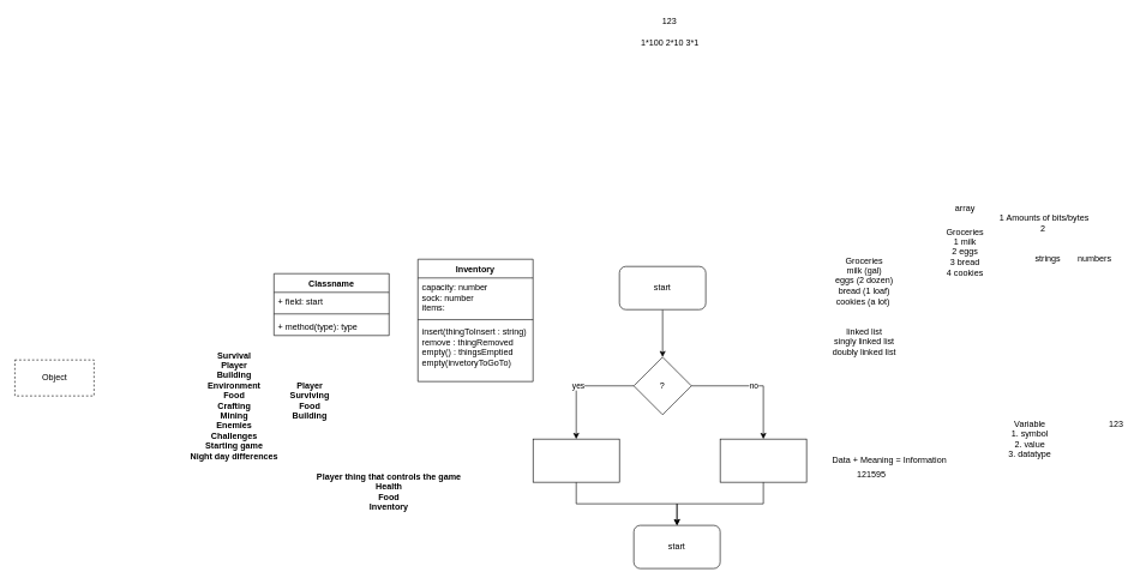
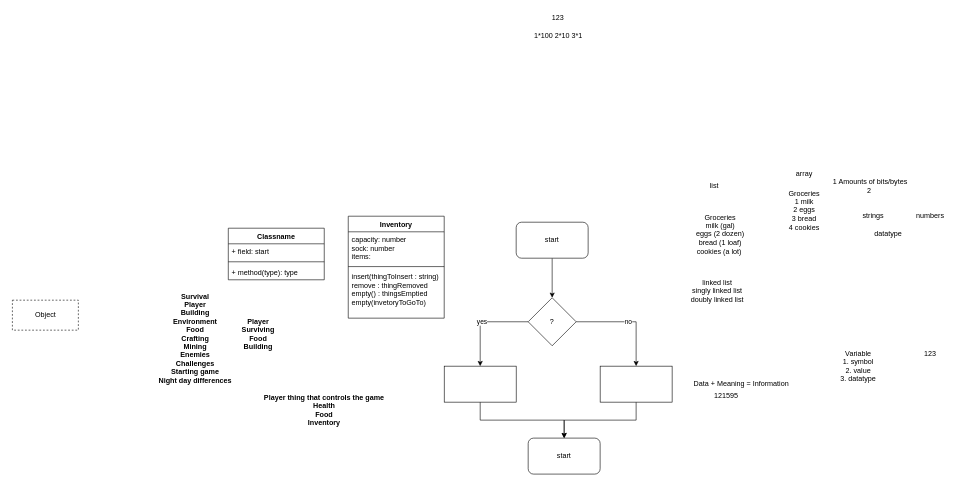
  <mxCell id="0" />
  <mxCell id="1" parent="0" />
  <mxCell id="2" value="Classname" style="swimlane;fontStyle=1;align=center;verticalAlign=top;childLayout=stackLayout;horizontal=1;startSize=26;horizontalStack=0;resizeParent=1;resizeParentMax=0;resizeLast=0;collapsible=1;marginBottom=0;" parent="1" vertex="1"><mxGeometry x="380" y="380" width="160" height="86" as="geometry" /></mxCell>
  <mxCell id="3" value="+ field: start" style="text;strokeColor=none;fillColor=none;align=left;verticalAlign=top;spacingLeft=4;spacingRight=4;overflow=hidden;rotatable=0;points=[[0,0.5],[1,0.5]];portConstraint=eastwest;" parent="2" vertex="1"><mxGeometry y="26" width="160" height="26" as="geometry" /></mxCell>
  <mxCell id="4" value="" style="line;strokeWidth=1;fillColor=none;align=left;verticalAlign=middle;spacingTop=-1;spacingLeft=3;spacingRight=3;rotatable=0;labelPosition=right;points=[];portConstraint=eastwest;" parent="2" vertex="1"><mxGeometry y="52" width="160" height="8" as="geometry" /></mxCell>
  <mxCell id="5" value="+ method(type): type" style="text;strokeColor=none;fillColor=none;align=left;verticalAlign=top;spacingLeft=4;spacingRight=4;overflow=hidden;rotatable=0;points=[[0,0.5],[1,0.5]];portConstraint=eastwest;" parent="2" vertex="1"><mxGeometry y="60" width="160" height="26" as="geometry" /></mxCell>
  <mxCell id="6" value="Object" style="html=1;dashed=1;" parent="1" vertex="1"><mxGeometry x="20" y="500" width="110" height="50" as="geometry" /></mxCell>
  <mxCell id="7" value="Survival&#10;Player&#10;Building&#10;Environment&#10;Food&#10;Crafting&#10;Mining&#10;Enemies&#10;Challenges&#10;Starting game&#10;Night day differences" style="text;align=center;fontStyle=1;verticalAlign=middle;spacingLeft=3;spacingRight=3;strokeColor=none;rotatable=0;points=[[0,0.5],[1,0.5]];portConstraint=eastwest;" parent="1" vertex="1"><mxGeometry x="285" y="550" width="80" height="26" as="geometry" /></mxCell>
  <mxCell id="8" value="Player&#10;Surviving&#10;Food&#10;Building&#10;" style="text;align=center;fontStyle=1;verticalAlign=middle;spacingLeft=3;spacingRight=3;strokeColor=none;rotatable=0;points=[[0,0.5],[1,0.5]];portConstraint=eastwest;" parent="1" vertex="1"><mxGeometry x="390" y="550" width="80" height="26" as="geometry" /></mxCell>
  <mxCell id="9" value="Player thing that controls the game&#10;Health&#10;Food&#10;Inventory" style="text;align=center;fontStyle=1;verticalAlign=middle;spacingLeft=3;spacingRight=3;strokeColor=none;rotatable=0;points=[[0,0.5],[1,0.5]];portConstraint=eastwest;" parent="1" vertex="1"><mxGeometry x="500" y="670" width="80" height="26" as="geometry" /></mxCell>
  <mxCell id="10" value="Inventory" style="swimlane;fontStyle=1;align=center;verticalAlign=top;childLayout=stackLayout;horizontal=1;startSize=26;horizontalStack=0;resizeParent=1;resizeParentMax=0;resizeLast=0;collapsible=1;marginBottom=0;" parent="1" vertex="1"><mxGeometry x="580" y="360" width="160" height="170" as="geometry" /></mxCell>
  <mxCell id="11" value="capacity: number&#10;sock: number&#10;items:&#10;" style="text;strokeColor=none;fillColor=none;align=left;verticalAlign=top;spacingLeft=4;spacingRight=4;overflow=hidden;rotatable=0;points=[[0,0.5],[1,0.5]];portConstraint=eastwest;" parent="10" vertex="1"><mxGeometry y="26" width="160" height="54" as="geometry" /></mxCell>
  <mxCell id="12" value="" style="line;strokeWidth=1;fillColor=none;align=left;verticalAlign=middle;spacingTop=-1;spacingLeft=3;spacingRight=3;rotatable=0;labelPosition=right;points=[];portConstraint=eastwest;" parent="10" vertex="1"><mxGeometry y="80" width="160" height="8" as="geometry" /></mxCell>
  <mxCell id="13" value="insert(thingToInsert : string) &#10;remove : thingRemoved&#10;empty() : thingsEmptied&#10;empty(invetoryToGoTo)&#10;" style="text;strokeColor=none;fillColor=none;align=left;verticalAlign=top;spacingLeft=4;spacingRight=4;overflow=hidden;rotatable=0;points=[[0,0.5],[1,0.5]];portConstraint=eastwest;" parent="10" vertex="1"><mxGeometry y="88" width="160" height="82" as="geometry" /></mxCell>
  <mxCell id="14" style="edgeStyle=orthogonalEdgeStyle;rounded=0;orthogonalLoop=1;jettySize=auto;html=1;exitX=0.5;exitY=1;exitDx=0;exitDy=0;" parent="1" source="15" target="18" edge="1"><mxGeometry relative="1" as="geometry" /></mxCell>
  <mxCell id="15" value="start" style="rounded=1;whiteSpace=wrap;html=1;" parent="1" vertex="1"><mxGeometry x="860" y="370" width="120" height="60" as="geometry" /></mxCell>
  <mxCell id="16" value="yes" style="edgeStyle=orthogonalEdgeStyle;rounded=0;orthogonalLoop=1;jettySize=auto;html=1;exitX=0;exitY=0.5;exitDx=0;exitDy=0;" parent="1" source="18" target="20" edge="1"><mxGeometry relative="1" as="geometry" /></mxCell>
  <mxCell id="17" value="no" style="edgeStyle=orthogonalEdgeStyle;rounded=0;orthogonalLoop=1;jettySize=auto;html=1;exitX=1;exitY=0.5;exitDx=0;exitDy=0;" parent="1" source="18" target="22" edge="1"><mxGeometry relative="1" as="geometry" /></mxCell>
  <mxCell id="18" value="?" style="rhombus;whiteSpace=wrap;html=1;" parent="1" vertex="1"><mxGeometry x="880" y="496" width="80" height="80" as="geometry" /></mxCell>
  <mxCell id="19" style="edgeStyle=orthogonalEdgeStyle;rounded=0;orthogonalLoop=1;jettySize=auto;html=1;exitX=0.5;exitY=1;exitDx=0;exitDy=0;" parent="1" source="20" target="23" edge="1"><mxGeometry relative="1" as="geometry" /></mxCell>
  <mxCell id="20" value="" style="rounded=0;whiteSpace=wrap;html=1;" parent="1" vertex="1"><mxGeometry x="740" y="610" width="120" height="60" as="geometry" /></mxCell>
  <mxCell id="21" style="edgeStyle=orthogonalEdgeStyle;rounded=0;orthogonalLoop=1;jettySize=auto;html=1;exitX=0.5;exitY=1;exitDx=0;exitDy=0;" parent="1" source="22" target="23" edge="1"><mxGeometry relative="1" as="geometry" /></mxCell>
  <mxCell id="22" value="" style="rounded=0;whiteSpace=wrap;html=1;" parent="1" vertex="1"><mxGeometry x="1000" y="610" width="120" height="60" as="geometry" /></mxCell>
  <mxCell id="23" value="start" style="rounded=1;whiteSpace=wrap;html=1;" parent="1" vertex="1"><mxGeometry x="880" y="730" width="120" height="60" as="geometry" /></mxCell>
  <mxCell id="24" value="Groceries&lt;br&gt;milk (gal)&lt;br&gt;eggs (2 dozen)&lt;br&gt;bread (1 loaf)&lt;br&gt;cookies (a lot)&amp;nbsp;" style="text;html=1;align=center;verticalAlign=middle;resizable=0;points=[];autosize=1;" parent="1" vertex="1"><mxGeometry x="1150" y="350" width="100" height="80" as="geometry" /></mxCell>
- <mxCell id="25" value="linked list&lt;br&gt;singly linked list&lt;br&gt;doubly linked list" style="text;html=1;align=center;verticalAlign=middle;resizable=0;points=[];autosize=1;" parent="1" vertex="1"><mxGeometry x="1150" y="450" width="100" height="50" as="geometry" /></mxCell>
+ <mxCell id="25" value="linked list&lt;br&gt;singly linked list&lt;br&gt;doubly linked list" style="text;html=1;align=center;verticalAlign=middle;resizable=0;points=[];autosize=1;" parent="1" vertex="1"><mxGeometry x="1145" y="460" width="100" height="50" as="geometry" /></mxCell>
  <mxCell id="26" value="Groceries&lt;br&gt;1 milk&lt;br&gt;2 eggs&lt;br&gt;3 bread&lt;br&gt;4 cookies" style="text;html=1;align=center;verticalAlign=middle;resizable=0;points=[];autosize=1;" parent="1" vertex="1"><mxGeometry x="1305" y="310" width="70" height="80" as="geometry" /></mxCell>
  <mxCell id="27" value="Data + Meaning = Information" style="text;html=1;align=center;verticalAlign=middle;resizable=0;points=[];autosize=1;" parent="1" vertex="1"><mxGeometry x="1150" y="630" width="170" height="20" as="geometry" /></mxCell>
  <mxCell id="28" value="121595" style="text;html=1;align=center;verticalAlign=middle;resizable=0;points=[];autosize=1;" parent="1" vertex="1"><mxGeometry x="1180" y="650" width="60" height="20" as="geometry" /></mxCell>
+ <mxCell id="29" value="list" style="text;html=1;align=center;verticalAlign=middle;resizable=0;points=[];autosize=1;" parent="1" vertex="1"><mxGeometry x="1175" y="300" width="30" height="20" as="geometry" /></mxCell>
  <mxCell id="30" value="array" style="text;html=1;align=center;verticalAlign=middle;resizable=0;points=[];autosize=1;" parent="1" vertex="1"><mxGeometry x="1320" y="280" width="40" height="20" as="geometry" /></mxCell>
+ <mxCell id="31" value="datatype" style="text;html=1;align=center;verticalAlign=middle;resizable=0;points=[];autosize=1;" parent="1" vertex="1"><mxGeometry x="1450" y="380" width="60" height="20" as="geometry" /></mxCell>
  <mxCell id="32" value="strings" style="text;html=1;align=center;verticalAlign=middle;resizable=0;points=[];autosize=1;" parent="1" vertex="1"><mxGeometry x="1430" y="350" width="50" height="20" as="geometry" /></mxCell>
- <mxCell id="33" value="numbers" style="text;html=1;align=center;verticalAlign=middle;resizable=0;points=[];autosize=1;" parent="1" vertex="1"><mxGeometry x="1490" y="350" width="60" height="20" as="geometry" /></mxCell>
+ <mxCell id="33" value="numbers" style="text;html=1;align=center;verticalAlign=middle;resizable=0;points=[];autosize=1;" parent="1" vertex="1"><mxGeometry x="1520" y="350" width="60" height="20" as="geometry" /></mxCell>
  <mxCell id="34" value="1 Amounts of bits/bytes&lt;br&gt;2&amp;nbsp;" style="text;html=1;align=center;verticalAlign=middle;resizable=0;points=[];autosize=1;" parent="1" vertex="1"><mxGeometry x="1380" y="295" width="140" height="30" as="geometry" /></mxCell>
  <mxCell id="35" value="123" style="text;html=1;strokeColor=none;fillColor=none;align=center;verticalAlign=middle;whiteSpace=wrap;rounded=0;" vertex="1" parent="1"><mxGeometry x="910" y="20" width="40" height="20" as="geometry" /></mxCell>
  <mxCell id="36" value="1*100 2*10 3*1" style="text;html=1;align=center;verticalAlign=middle;resizable=0;points=[];autosize=1;" vertex="1" parent="1"><mxGeometry x="880" y="50" width="100" height="20" as="geometry" /></mxCell>
  <mxCell id="37" value="&lt;div&gt;Variable&lt;/div&gt;&lt;div&gt;1. symbol &lt;br&gt;&lt;/div&gt;&lt;div&gt;2. value&lt;/div&gt;&lt;div&gt;3. datatype&lt;br&gt;&lt;/div&gt;" style="text;html=1;align=center;verticalAlign=middle;resizable=0;points=[];autosize=1;" vertex="1" parent="1"><mxGeometry x="1395" y="580" width="70" height="60" as="geometry" /></mxCell>
  <mxCell id="38" value="123" style="text;html=1;align=center;verticalAlign=middle;resizable=0;points=[];autosize=1;" vertex="1" parent="1"><mxGeometry x="1530" y="580" width="40" height="20" as="geometry" /></mxCell>
